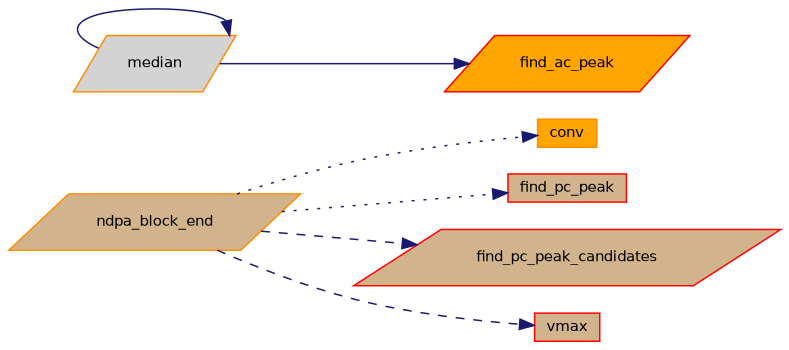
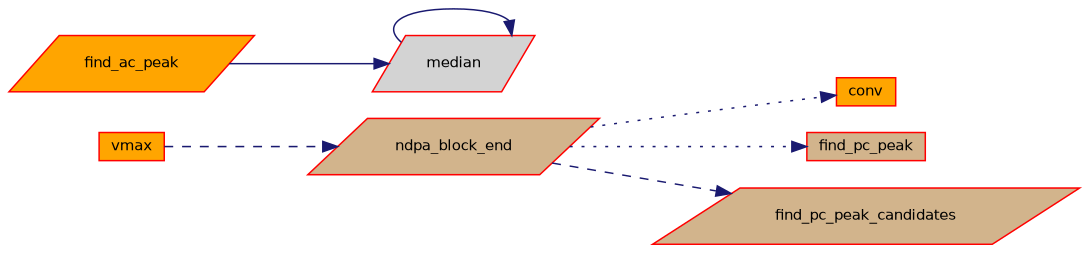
  digraph {
    rankdir=LR
    node [color=red fillcolor=tan fontname=Helvetica fontsize=10 shape=parallelogram style=filled]
    edge [color=midnightblue fontname=Helvetica fontsize=10 labelfontname=Helvetica labelfontsize=10 style=dotted]
-   n1 [color=darkorange fontcolor=black height=0.2 label=ndpa_block_end width=0.4]
-   n2 [color=darkorange fillcolor=orange height=0.2 label=conv shape=box width=0.4]
+   n1 [fontcolor=black height=0.2 label=ndpa_block_end width=0.4]
+   n2 [fillcolor=orange height=0.2 label=conv shape=box width=0.4]
    n3 [height=0.2 label=find_pc_peak shape=box width=0.4]
    n4 [height=0.2 label=find_pc_peak_candidates width=0.4]
-   n5 [height=0.2 label=vmax shape=box width=0.4]
+   n5 [fillcolor=orange height=0.2 label=vmax shape=box width=0.4]
    n6 [fillcolor=orange height=0.2 label=find_ac_peak width=0.4]
-   n7 [color=darkorange fillcolor=lightgrey height=0.2 label=median width=0.4]
+   n7 [fillcolor=lightgrey height=0.2 label=median width=0.4]
    n1 -> n2
    n1 -> n3
    n1 -> n4 [style=dashed]
-   n1 -> n5 [style=dashed]
-   n7 -> n6 [style=solid]
+   n5 -> n1 [style=dashed]
+   n6 -> n7 [style=solid]
    n7 -> n7 [style=solid]
  }
